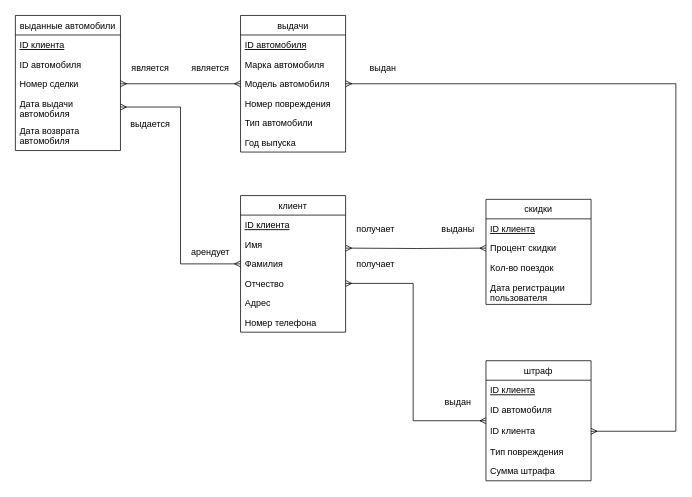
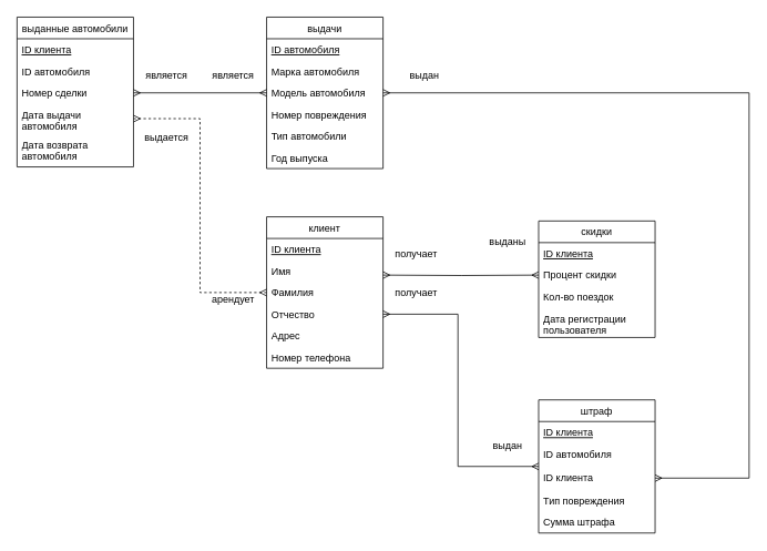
  <mxCell id="0" />
  <mxCell id="1" parent="0" />
  <mxCell id="2" value="выдачи" style="swimlane;fontStyle=0;childLayout=stackLayout;horizontal=1;startSize=26;fillColor=none;horizontalStack=0;resizeParent=1;resizeParentMax=0;resizeLast=0;collapsible=1;marginBottom=0;" vertex="1" parent="1"><mxGeometry x="320" y="20" width="140" height="182" as="geometry" /></mxCell>
  <mxCell id="3" value="ID автомобиля " style="text;strokeColor=none;fillColor=none;align=left;verticalAlign=top;spacingLeft=4;spacingRight=4;overflow=hidden;rotatable=0;points=[[0,0.5],[1,0.5]];portConstraint=eastwest;fontStyle=4" vertex="1" parent="2"><mxGeometry y="26" width="140" height="26" as="geometry" /></mxCell>
  <mxCell id="4" value="Марка автомобиля" style="text;strokeColor=none;fillColor=none;align=left;verticalAlign=top;spacingLeft=4;spacingRight=4;overflow=hidden;rotatable=0;points=[[0,0.5],[1,0.5]];portConstraint=eastwest;" vertex="1" parent="2"><mxGeometry y="52" width="140" height="26" as="geometry" /></mxCell>
  <mxCell id="5" value="Модель автомобиля " style="text;strokeColor=none;fillColor=none;align=left;verticalAlign=top;spacingLeft=4;spacingRight=4;overflow=hidden;rotatable=0;points=[[0,0.5],[1,0.5]];portConstraint=eastwest;" vertex="1" parent="2"><mxGeometry y="78" width="140" height="26" as="geometry" /></mxCell>
  <mxCell id="6" value="Номер повреждения" style="text;strokeColor=none;fillColor=none;align=left;verticalAlign=top;spacingLeft=4;spacingRight=4;overflow=hidden;rotatable=0;points=[[0,0.5],[1,0.5]];portConstraint=eastwest;" vertex="1" parent="2"><mxGeometry y="104" width="140" height="26" as="geometry" /></mxCell>
  <mxCell id="7" value="Тип автомобили" style="text;strokeColor=none;fillColor=none;align=left;verticalAlign=top;spacingLeft=4;spacingRight=4;overflow=hidden;rotatable=0;points=[[0,0.5],[1,0.5]];portConstraint=eastwest;" vertex="1" parent="2"><mxGeometry y="130" width="140" height="26" as="geometry" /></mxCell>
  <mxCell id="8" value="Год выпуска" style="text;strokeColor=none;fillColor=none;align=left;verticalAlign=top;spacingLeft=4;spacingRight=4;overflow=hidden;rotatable=0;points=[[0,0.5],[1,0.5]];portConstraint=eastwest;" vertex="1" parent="2"><mxGeometry y="156" width="140" height="26" as="geometry" /></mxCell>
  <mxCell id="9" value="клиент" style="swimlane;fontStyle=0;childLayout=stackLayout;horizontal=1;startSize=26;fillColor=none;horizontalStack=0;resizeParent=1;resizeParentMax=0;resizeLast=0;collapsible=1;marginBottom=0;" vertex="1" parent="1"><mxGeometry x="320" y="260" width="140" height="182" as="geometry" /></mxCell>
  <mxCell id="10" value="ID клиента " style="text;strokeColor=none;fillColor=none;align=left;verticalAlign=top;spacingLeft=4;spacingRight=4;overflow=hidden;rotatable=0;points=[[0,0.5],[1,0.5]];portConstraint=eastwest;fontStyle=4" vertex="1" parent="9"><mxGeometry y="26" width="140" height="26" as="geometry" /></mxCell>
  <mxCell id="11" value="Имя" style="text;strokeColor=none;fillColor=none;align=left;verticalAlign=top;spacingLeft=4;spacingRight=4;overflow=hidden;rotatable=0;points=[[0,0.5],[1,0.5]];portConstraint=eastwest;" vertex="1" parent="9"><mxGeometry y="52" width="140" height="26" as="geometry" /></mxCell>
  <mxCell id="12" value="Фамилия" style="text;strokeColor=none;fillColor=none;align=left;verticalAlign=top;spacingLeft=4;spacingRight=4;overflow=hidden;rotatable=0;points=[[0,0.5],[1,0.5]];portConstraint=eastwest;" vertex="1" parent="9"><mxGeometry y="78" width="140" height="26" as="geometry" /></mxCell>
  <mxCell id="13" value="Отчество" style="text;strokeColor=none;fillColor=none;align=left;verticalAlign=top;spacingLeft=4;spacingRight=4;overflow=hidden;rotatable=0;points=[[0,0.5],[1,0.5]];portConstraint=eastwest;" vertex="1" parent="9"><mxGeometry y="104" width="140" height="26" as="geometry" /></mxCell>
  <mxCell id="14" value="Адрес" style="text;strokeColor=none;fillColor=none;align=left;verticalAlign=top;spacingLeft=4;spacingRight=4;overflow=hidden;rotatable=0;points=[[0,0.5],[1,0.5]];portConstraint=eastwest;" vertex="1" parent="9"><mxGeometry y="130" width="140" height="26" as="geometry" /></mxCell>
  <mxCell id="15" value="Номер телефона" style="text;strokeColor=none;fillColor=none;align=left;verticalAlign=top;spacingLeft=4;spacingRight=4;overflow=hidden;rotatable=0;points=[[0,0.5],[1,0.5]];portConstraint=eastwest;" vertex="1" parent="9"><mxGeometry y="156" width="140" height="26" as="geometry" /></mxCell>
  <mxCell id="16" value="скидки" style="swimlane;fontStyle=0;childLayout=stackLayout;horizontal=1;startSize=26;fillColor=none;horizontalStack=0;resizeParent=1;resizeParentMax=0;resizeLast=0;collapsible=1;marginBottom=0;" vertex="1" parent="1"><mxGeometry x="647" y="265" width="140" height="140" as="geometry" /></mxCell>
  <mxCell id="17" value="ID клиента " style="text;strokeColor=none;fillColor=none;align=left;verticalAlign=top;spacingLeft=4;spacingRight=4;overflow=hidden;rotatable=0;points=[[0,0.5],[1,0.5]];portConstraint=eastwest;fontStyle=4" vertex="1" parent="16"><mxGeometry y="26" width="140" height="26" as="geometry" /></mxCell>
  <mxCell id="18" value="Процент скидки" style="text;strokeColor=none;fillColor=none;align=left;verticalAlign=top;spacingLeft=4;spacingRight=4;overflow=hidden;rotatable=0;points=[[0,0.5],[1,0.5]];portConstraint=eastwest;" vertex="1" parent="16"><mxGeometry y="52" width="140" height="26" as="geometry" /></mxCell>
  <mxCell id="19" value="Кол-во поездок" style="text;strokeColor=none;fillColor=none;align=left;verticalAlign=top;spacingLeft=4;spacingRight=4;overflow=hidden;rotatable=0;points=[[0,0.5],[1,0.5]];portConstraint=eastwest;" vertex="1" parent="16"><mxGeometry y="78" width="140" height="26" as="geometry" /></mxCell>
  <mxCell id="20" value="Дата регистрации пользователя" style="text;strokeColor=none;fillColor=none;align=left;verticalAlign=top;spacingLeft=4;spacingRight=4;overflow=hidden;rotatable=0;points=[[0,0.5],[1,0.5]];portConstraint=eastwest;whiteSpace=wrap;" vertex="1" parent="16"><mxGeometry y="104" width="140" height="36" as="geometry" /></mxCell>
  <mxCell id="21" style="edgeStyle=orthogonalEdgeStyle;rounded=0;orthogonalLoop=1;jettySize=auto;html=1;entryX=1;entryY=0.5;entryDx=0;entryDy=0;startArrow=ERmany;startFill=0;endArrow=ERmany;endFill=0;" edge="1" parent="1" source="22" target="13"><mxGeometry relative="1" as="geometry"><Array as="points"><mxPoint x="550" y="560" /><mxPoint x="550" y="377" /></Array></mxGeometry></mxCell>
  <mxCell id="22" value="штраф" style="swimlane;fontStyle=0;childLayout=stackLayout;horizontal=1;startSize=26;fillColor=none;horizontalStack=0;resizeParent=1;resizeParentMax=0;resizeLast=0;collapsible=1;marginBottom=0;" vertex="1" parent="1"><mxGeometry x="647" y="480" width="140" height="160" as="geometry" /></mxCell>
  <mxCell id="23" value="ID клиента " style="text;strokeColor=none;fillColor=none;align=left;verticalAlign=top;spacingLeft=4;spacingRight=4;overflow=hidden;rotatable=0;points=[[0,0.5],[1,0.5]];portConstraint=eastwest;fontStyle=4" vertex="1" parent="22"><mxGeometry y="26" width="140" height="26" as="geometry" /></mxCell>
  <mxCell id="24" value="ID автомобиля" style="text;strokeColor=none;fillColor=none;align=left;verticalAlign=top;spacingLeft=4;spacingRight=4;overflow=hidden;rotatable=0;points=[[0,0.5],[1,0.5]];portConstraint=eastwest;whiteSpace=wrap;" vertex="1" parent="22"><mxGeometry y="52" width="140" height="28" as="geometry" /></mxCell>
  <mxCell id="25" value="ID клиента" style="text;strokeColor=none;fillColor=none;align=left;verticalAlign=top;spacingLeft=4;spacingRight=4;overflow=hidden;rotatable=0;points=[[0,0.5],[1,0.5]];portConstraint=eastwest;whiteSpace=wrap;" vertex="1" parent="22"><mxGeometry y="80" width="140" height="28" as="geometry" /></mxCell>
  <mxCell id="26" value="Тип повреждения" style="text;strokeColor=none;fillColor=none;align=left;verticalAlign=top;spacingLeft=4;spacingRight=4;overflow=hidden;rotatable=0;points=[[0,0.5],[1,0.5]];portConstraint=eastwest;" vertex="1" parent="22"><mxGeometry y="108" width="140" height="26" as="geometry" /></mxCell>
  <mxCell id="27" value="Сумма штрафа" style="text;strokeColor=none;fillColor=none;align=left;verticalAlign=top;spacingLeft=4;spacingRight=4;overflow=hidden;rotatable=0;points=[[0,0.5],[1,0.5]];portConstraint=eastwest;" vertex="1" parent="22"><mxGeometry y="134" width="140" height="26" as="geometry" /></mxCell>
  <mxCell id="28" value="выданные автомобили" style="swimlane;fontStyle=0;childLayout=stackLayout;horizontal=1;startSize=26;fillColor=none;horizontalStack=0;resizeParent=1;resizeParentMax=0;resizeLast=0;collapsible=1;marginBottom=0;" vertex="1" parent="1"><mxGeometry x="20" y="20" width="140" height="180" as="geometry" /></mxCell>
  <mxCell id="29" value="ID клиента " style="text;strokeColor=none;fillColor=none;align=left;verticalAlign=top;spacingLeft=4;spacingRight=4;overflow=hidden;rotatable=0;points=[[0,0.5],[1,0.5]];portConstraint=eastwest;fontStyle=4" vertex="1" parent="28"><mxGeometry y="26" width="140" height="26" as="geometry" /></mxCell>
  <mxCell id="30" value="ID автомобиля" style="text;strokeColor=none;fillColor=none;align=left;verticalAlign=top;spacingLeft=4;spacingRight=4;overflow=hidden;rotatable=0;points=[[0,0.5],[1,0.5]];portConstraint=eastwest;" vertex="1" parent="28"><mxGeometry y="52" width="140" height="26" as="geometry" /></mxCell>
  <mxCell id="31" value="Номер сделки" style="text;strokeColor=none;fillColor=none;align=left;verticalAlign=top;spacingLeft=4;spacingRight=4;overflow=hidden;rotatable=0;points=[[0,0.5],[1,0.5]];portConstraint=eastwest;" vertex="1" parent="28"><mxGeometry y="78" width="140" height="26" as="geometry" /></mxCell>
  <mxCell id="32" value="Дата выдачи автомобиля " style="text;strokeColor=none;fillColor=none;align=left;verticalAlign=top;spacingLeft=4;spacingRight=4;overflow=hidden;rotatable=0;points=[[0,0.5],[1,0.5]];portConstraint=eastwest;whiteSpace=wrap;" vertex="1" parent="28"><mxGeometry y="104" width="140" height="36" as="geometry" /></mxCell>
  <mxCell id="33" value="Дата возврата автомобиля " style="text;strokeColor=none;fillColor=none;align=left;verticalAlign=top;spacingLeft=4;spacingRight=4;overflow=hidden;rotatable=0;points=[[0,0.5],[1,0.5]];portConstraint=eastwest;whiteSpace=wrap;" vertex="1" parent="28"><mxGeometry y="140" width="140" height="40" as="geometry" /></mxCell>
  <mxCell id="34" style="edgeStyle=orthogonalEdgeStyle;rounded=0;orthogonalLoop=1;jettySize=auto;html=1;entryX=1;entryY=0.5;entryDx=0;entryDy=0;startArrow=ERmany;startFill=0;endArrow=ERmany;endFill=0;" edge="1" parent="1" source="5" target="31"><mxGeometry relative="1" as="geometry" /></mxCell>
- <mxCell id="35" style="edgeStyle=orthogonalEdgeStyle;rounded=0;orthogonalLoop=1;jettySize=auto;html=1;entryX=0;entryY=0.5;entryDx=0;entryDy=0;startArrow=ERmany;startFill=0;endArrow=ERmany;endFill=0;" edge="1" parent="1" source="32" target="9"><mxGeometry relative="1" as="geometry" /></mxCell>
- <mxCell id="36" value="арендует " style="text;html=1;strokeColor=none;fillColor=none;align=center;verticalAlign=middle;whiteSpace=wrap;rounded=0;" vertex="1" parent="1"><mxGeometry x="250" y="320" width="60" height="30" as="geometry" /></mxCell>
+ <mxCell id="35" style="edgeStyle=orthogonalEdgeStyle;rounded=0;orthogonalLoop=1;jettySize=auto;html=1;entryX=0;entryY=0.5;entryDx=0;entryDy=0;startArrow=ERmany;startFill=0;endArrow=ERmany;endFill=0;dashed=1;" edge="1" parent="1" source="32" target="9"><mxGeometry relative="1" as="geometry" /></mxCell>
+ <mxCell id="36" value="арендует " style="text;html=1;strokeColor=none;fillColor=none;align=center;verticalAlign=middle;whiteSpace=wrap;rounded=0;" vertex="1" parent="1"><mxGeometry x="250" y="345" width="60" height="30" as="geometry" /></mxCell>
  <mxCell id="37" value="выдается" style="text;html=1;strokeColor=none;fillColor=none;align=center;verticalAlign=middle;whiteSpace=wrap;rounded=0;" vertex="1" parent="1"><mxGeometry x="170" y="150" width="60" height="30" as="geometry" /></mxCell>
  <mxCell id="38" value="является" style="text;html=1;strokeColor=none;fillColor=none;align=center;verticalAlign=middle;whiteSpace=wrap;rounded=0;" vertex="1" parent="1"><mxGeometry x="250" y="75" width="60" height="30" as="geometry" /></mxCell>
  <mxCell id="39" value="является" style="text;html=1;strokeColor=none;fillColor=none;align=center;verticalAlign=middle;whiteSpace=wrap;rounded=0;" vertex="1" parent="1"><mxGeometry x="170" y="75" width="60" height="30" as="geometry" /></mxCell>
  <mxCell id="40" style="edgeStyle=orthogonalEdgeStyle;rounded=0;orthogonalLoop=1;jettySize=auto;html=1;entryX=0;entryY=0.5;entryDx=0;entryDy=0;startArrow=ERmany;startFill=0;endArrow=ERmany;endFill=0;" edge="1" parent="1" target="18"><mxGeometry relative="1" as="geometry"><mxPoint x="460" y="330" as="sourcePoint" /></mxGeometry></mxCell>
  <mxCell id="41" value="получает" style="text;html=1;strokeColor=none;fillColor=none;align=center;verticalAlign=middle;whiteSpace=wrap;rounded=0;" vertex="1" parent="1"><mxGeometry x="470" y="290" width="60" height="30" as="geometry" /></mxCell>
- <mxCell id="42" value="выданы" style="text;html=1;strokeColor=none;fillColor=none;align=center;verticalAlign=middle;whiteSpace=wrap;rounded=0;" vertex="1" parent="1"><mxGeometry x="580" y="290" width="60" height="30" as="geometry" /></mxCell>
+ <mxCell id="42" value="выданы" style="text;html=1;strokeColor=none;fillColor=none;align=center;verticalAlign=middle;whiteSpace=wrap;rounded=0;" vertex="1" parent="1"><mxGeometry x="580" y="275" width="60" height="30" as="geometry" /></mxCell>
  <mxCell id="43" value="получает" style="text;html=1;strokeColor=none;fillColor=none;align=center;verticalAlign=middle;whiteSpace=wrap;rounded=0;" vertex="1" parent="1"><mxGeometry x="470" y="336" width="60" height="30" as="geometry" /></mxCell>
  <mxCell id="44" value="выдан" style="text;html=1;strokeColor=none;fillColor=none;align=center;verticalAlign=middle;whiteSpace=wrap;rounded=0;" vertex="1" parent="1"><mxGeometry x="580" y="520" width="60" height="30" as="geometry" /></mxCell>
  <mxCell id="45" style="edgeStyle=orthogonalEdgeStyle;rounded=0;orthogonalLoop=1;jettySize=auto;html=1;exitX=1;exitY=0.5;exitDx=0;exitDy=0;entryX=1;entryY=0.5;entryDx=0;entryDy=0;startArrow=ERmany;startFill=0;endArrow=ERmany;endFill=0;" edge="1" parent="1" source="25" target="5"><mxGeometry relative="1" as="geometry"><Array as="points"><mxPoint x="900" y="574" /><mxPoint x="900" y="111" /></Array></mxGeometry></mxCell>
  <mxCell id="46" value="выдан" style="text;html=1;strokeColor=none;fillColor=none;align=center;verticalAlign=middle;whiteSpace=wrap;rounded=0;" vertex="1" parent="1"><mxGeometry x="480" y="75" width="60" height="30" as="geometry" /></mxCell>
